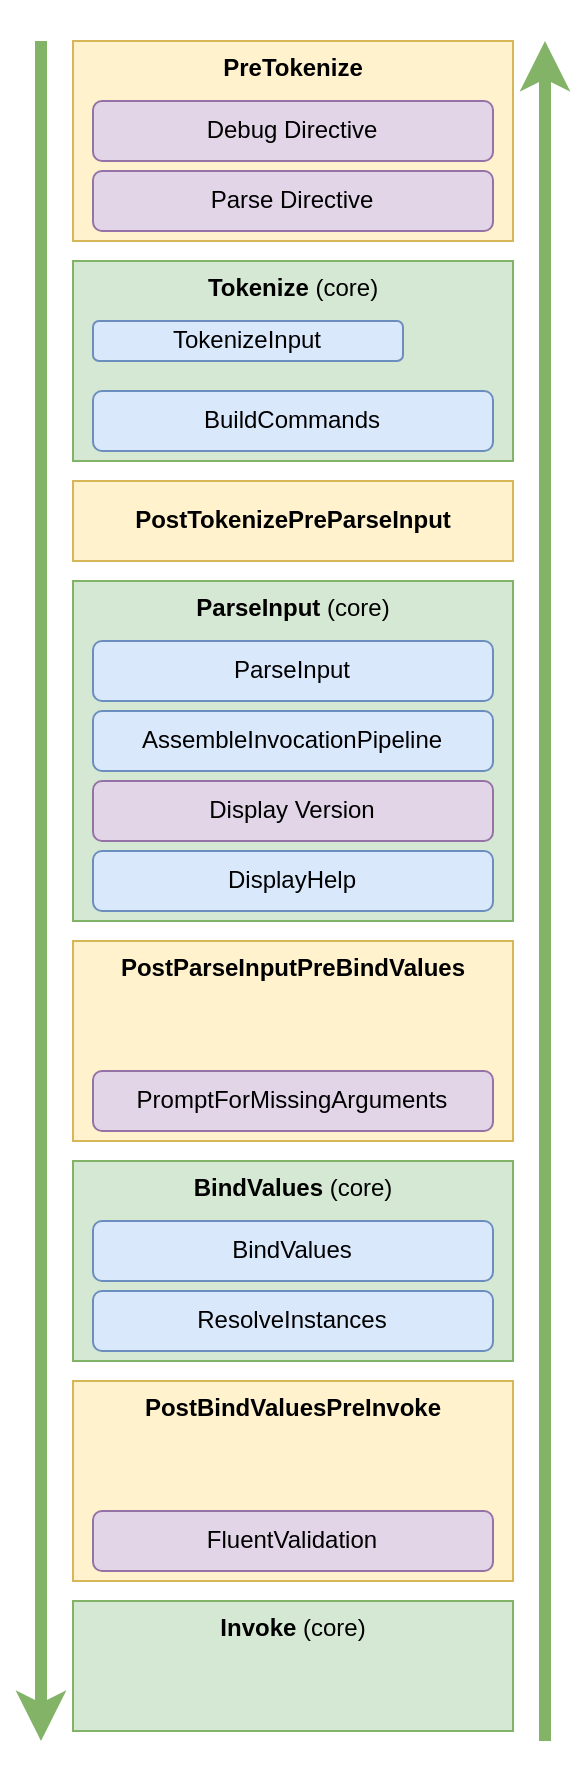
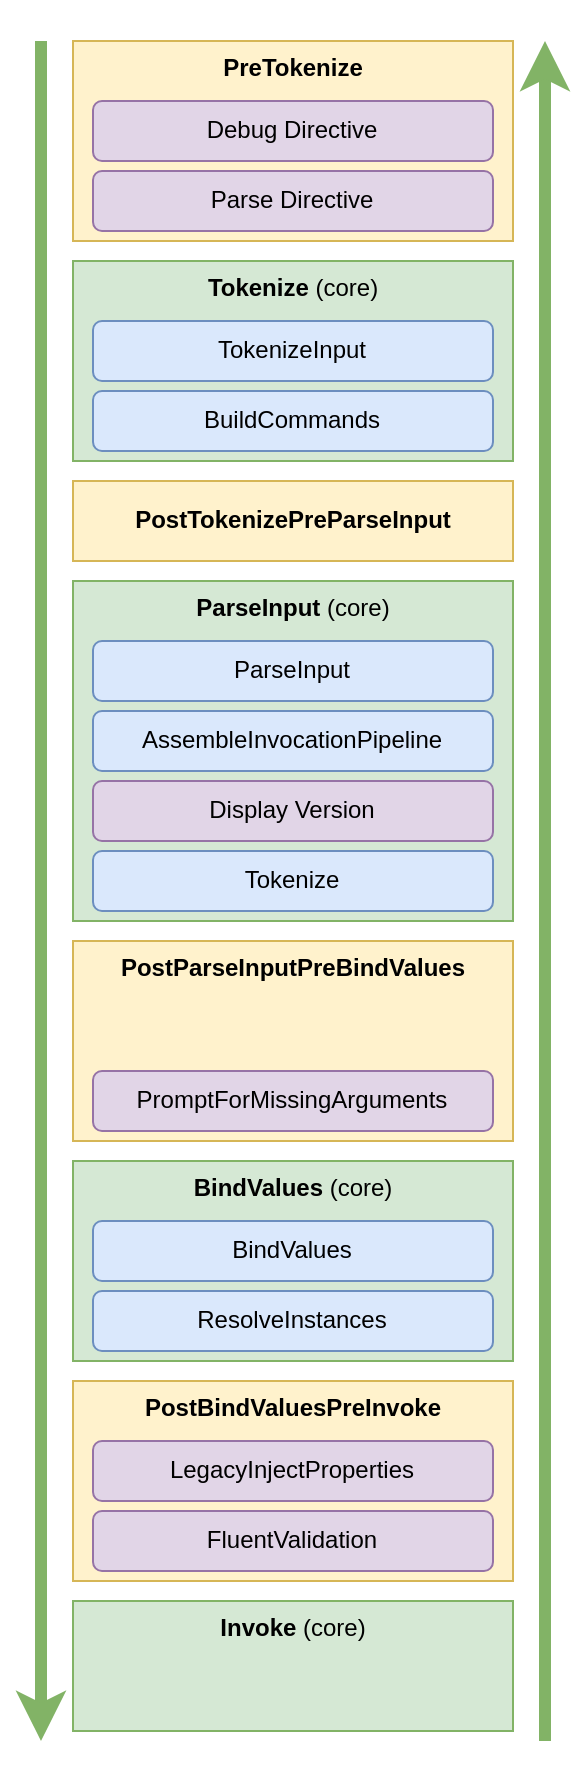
  <mxCell id="0" />
  <mxCell id="1" parent="0" />
  <mxCell id="2" value="PostParseInputPreBindValues" style="rounded=0;html=1;fillColor=#fff2cc;strokeColor=#d6b656;labelPosition=center;verticalLabelPosition=middle;align=center;verticalAlign=top;textDirection=ltr;fontStyle=1" parent="1" vertex="1"><mxGeometry x="36" y="470" width="220" height="100" as="geometry" /></mxCell>
  <mxCell id="3" value="&lt;b&gt;Tokenize &lt;/b&gt;(core)" style="rounded=0;html=1;fillColor=#d5e8d4;strokeColor=#82b366;labelPosition=center;verticalLabelPosition=middle;align=center;verticalAlign=top;textDirection=ltr;" parent="1" vertex="1"><mxGeometry x="36" y="130" width="220" height="100" as="geometry" /></mxCell>
  <mxCell id="4" value="&lt;b&gt;PostTokenizePreParseInput&lt;/b&gt;" style="rounded=0;html=1;fillColor=#fff2cc;strokeColor=#d6b656;labelPosition=center;verticalLabelPosition=middle;align=center;verticalAlign=middle;textDirection=ltr;" parent="1" vertex="1"><mxGeometry x="36" y="240" width="220" height="40" as="geometry" /></mxCell>
  <mxCell id="5" value="" style="endArrow=classic;html=1;fontSize=14;strokeWidth=6;fillColor=#d5e8d4;strokeColor=#82b366;" parent="1" edge="1"><mxGeometry width="50" height="50" relative="1" as="geometry"><mxPoint x="20" y="20" as="sourcePoint" /><mxPoint x="20" y="870" as="targetPoint" /></mxGeometry></mxCell>
  <mxCell id="6" value="" style="endArrow=classic;html=1;fontSize=14;strokeWidth=6;fillColor=#d5e8d4;strokeColor=#82b366;" parent="1" edge="1"><mxGeometry width="50" height="50" relative="1" as="geometry"><mxPoint x="272" y="870" as="sourcePoint" /><mxPoint x="272" y="20" as="targetPoint" /></mxGeometry></mxCell>
  <mxCell id="7" value="" style="group" parent="1" vertex="1" connectable="0"><mxGeometry x="36" y="20" width="220" height="100" as="geometry" /></mxCell>
  <mxCell id="8" value="&lt;b&gt;PreTokenize&lt;/b&gt;" style="rounded=0;html=1;fillColor=#fff2cc;strokeColor=#d6b656;labelPosition=center;verticalLabelPosition=middle;align=center;verticalAlign=top;textDirection=ltr;" parent="7" vertex="1"><mxGeometry width="220" height="100" as="geometry" /></mxCell>
  <mxCell id="9" value="Parse Directive" style="rounded=1;whiteSpace=wrap;html=1;fillColor=#e1d5e7;strokeColor=#9673a6;" parent="7" vertex="1"><mxGeometry x="10" y="65" width="200" height="30" as="geometry" /></mxCell>
  <mxCell id="10" value="Debug Directive" style="rounded=1;whiteSpace=wrap;html=1;fillColor=#e1d5e7;strokeColor=#9673a6;" parent="7" vertex="1"><mxGeometry x="10" y="30" width="200" height="30" as="geometry" /></mxCell>
  <mxCell id="11" value="" style="group" parent="1" vertex="1" connectable="0"><mxGeometry x="36" y="800" width="220" height="65" as="geometry" /></mxCell>
  <mxCell id="12" value="Invoke&lt;b&gt;&amp;nbsp;&lt;/b&gt;&lt;span style=&quot;font-weight: 400&quot;&gt;(core)&lt;/span&gt;" style="rounded=0;html=1;fillColor=#d5e8d4;strokeColor=#82b366;labelPosition=center;verticalLabelPosition=middle;align=center;verticalAlign=top;textDirection=ltr;fontStyle=1" parent="11" vertex="1"><mxGeometry width="220" height="65" as="geometry" /></mxCell>
  <mxCell id="13" value="" style="group" parent="1" vertex="1" connectable="0"><mxGeometry x="36" y="690" width="220" height="100" as="geometry" /></mxCell>
  <mxCell id="14" value="PostBindValuesPreInvoke" style="rounded=0;html=1;fillColor=#fff2cc;strokeColor=#d6b656;labelPosition=center;verticalLabelPosition=middle;align=center;verticalAlign=top;textDirection=ltr;fontStyle=1" parent="13" vertex="1"><mxGeometry width="220" height="100" as="geometry" /></mxCell>
+ <mxCell id="15" value="LegacyInjectProperties" style="rounded=1;whiteSpace=wrap;html=1;fillColor=#e1d5e7;strokeColor=#9673a6;" parent="13" vertex="1"><mxGeometry x="10" y="30" width="200" height="30" as="geometry" /></mxCell>
  <mxCell id="16" value="FluentValidation" style="rounded=1;whiteSpace=wrap;html=1;fillColor=#e1d5e7;strokeColor=#9673a6;" parent="13" vertex="1"><mxGeometry x="10" y="65" width="200" height="30" as="geometry" /></mxCell>
  <mxCell id="17" value="&lt;b&gt;ParseInput&lt;/b&gt;&lt;b&gt;&amp;nbsp;&lt;/b&gt;(core)&lt;b&gt;&lt;br&gt;&lt;span style=&quot;font-family: &amp;#34;helvetica&amp;#34; , &amp;#34;arial&amp;#34; , sans-serif ; font-size: 0px&quot;&gt;%3CmxGraphModel%3E%3Croot%3E%3CmxCell%20id%3D%220%22%2F%3E%3CmxCell%20id%3D%221%22%20parent%3D%220%22%2F%3E%3CmxCell%20id%3D%222%22%20value%3D%22PostBuild%26lt%3Bbr%26gt%3BPreParseInput%22%20style%3D%22rounded%3D0%3Bhtml%3D1%3BfillColor%3D%23fff2cc%3BstrokeColor%3D%23d6b656%3BlabelPosition%3Dleft%3BverticalLabelPosition%3Dmiddle%3Balign%3Dright%3BverticalAlign%3Dmiddle%3BtextDirection%3Dltr%3B%22%20vertex%3D%221%22%20parent%3D%221%22%3E%3CmxGeometry%20x%3D%22425%22%20y%3D%22561.818%22%20width%3D%22255%22%20height%3D%2270%22%20as%3D%22geometry%22%2F%3E%3C%2FmxCell%3E%3C%2Froot%3E%3C%2FmxGraphModel%3E&lt;/span&gt;&lt;/b&gt;" style="rounded=0;html=1;fillColor=#d5e8d4;strokeColor=#82b366;labelPosition=center;verticalLabelPosition=middle;align=center;verticalAlign=top;textDirection=ltr;" parent="1" vertex="1"><mxGeometry x="36" y="290" width="220" height="170" as="geometry" /></mxCell>
  <mxCell id="18" value="ParseInput" style="rounded=1;whiteSpace=wrap;html=1;fillColor=#dae8fc;strokeColor=#6c8ebf;" parent="1" vertex="1"><mxGeometry x="46" y="320" width="200" height="30" as="geometry" /></mxCell>
  <mxCell id="19" value="AssembleInvocationPipeline" style="rounded=1;whiteSpace=wrap;html=1;fillColor=#dae8fc;strokeColor=#6c8ebf;" parent="1" vertex="1"><mxGeometry x="46" y="355" width="200" height="30" as="geometry" /></mxCell>
  <mxCell id="20" value="" style="group" parent="1" vertex="1" connectable="0"><mxGeometry x="36" y="580" width="220" height="100" as="geometry" /></mxCell>
  <mxCell id="21" value="" style="group" parent="20" vertex="1" connectable="0"><mxGeometry width="220" height="100" as="geometry" /></mxCell>
  <mxCell id="22" value="BindValues&lt;b&gt;&amp;nbsp;&lt;/b&gt;&lt;span style=&quot;font-weight: 400&quot;&gt;(core)&lt;/span&gt;" style="rounded=0;html=1;fillColor=#d5e8d4;strokeColor=#82b366;labelPosition=center;verticalLabelPosition=middle;align=center;verticalAlign=top;textDirection=ltr;fontStyle=1" parent="21" vertex="1"><mxGeometry width="220" height="100" as="geometry" /></mxCell>
  <mxCell id="23" value="BindValues" style="rounded=1;whiteSpace=wrap;html=1;fillColor=#dae8fc;strokeColor=#6c8ebf;" parent="21" vertex="1"><mxGeometry x="10" y="30" width="200" height="30" as="geometry" /></mxCell>
  <mxCell id="24" value="ResolveInstances" style="rounded=1;whiteSpace=wrap;html=1;fillColor=#dae8fc;strokeColor=#6c8ebf;" parent="21" vertex="1"><mxGeometry x="10" y="65" width="200" height="30" as="geometry" /></mxCell>
  <mxCell id="25" value="PromptForMissingArguments" style="rounded=1;whiteSpace=wrap;html=1;fillColor=#e1d5e7;strokeColor=#9673a6;" parent="1" vertex="1"><mxGeometry x="46" y="535" width="200" height="30" as="geometry" /></mxCell>
  <mxCell id="26" value="Display Version" style="rounded=1;whiteSpace=wrap;html=1;fillColor=#e1d5e7;strokeColor=#9673a6;" parent="1" vertex="1"><mxGeometry x="46" y="390" width="200" height="30" as="geometry" /></mxCell>
- <mxCell id="27" value="DisplayHelp" style="rounded=1;whiteSpace=wrap;html=1;fillColor=#dae8fc;strokeColor=#6c8ebf;" parent="1" vertex="1"><mxGeometry x="46" y="425" width="200" height="30" as="geometry" /></mxCell>
+ <mxCell id="27" value="Tokenize" style="rounded=1;whiteSpace=wrap;html=1;fillColor=#dae8fc;strokeColor=#6c8ebf;" parent="1" vertex="1"><mxGeometry x="46" y="425" width="200" height="30" as="geometry" /></mxCell>
  <mxCell id="28" value="BuildCommands" style="rounded=1;whiteSpace=wrap;html=1;fillColor=#dae8fc;strokeColor=#6c8ebf;" vertex="1" parent="1"><mxGeometry x="46" y="195" width="200" height="30" as="geometry" /></mxCell>
- <mxCell id="29" value="TokenizeInput" style="rounded=1;whiteSpace=wrap;html=1;fillColor=#dae8fc;strokeColor=#6c8ebf;" parent="1" vertex="1"><mxGeometry x="46" y="160" width="155" height="20" as="geometry" /></mxCell>
+ <mxCell id="29" value="TokenizeInput" style="rounded=1;whiteSpace=wrap;html=1;fillColor=#dae8fc;strokeColor=#6c8ebf;" parent="1" vertex="1"><mxGeometry x="46" y="160" width="200" height="30" as="geometry" /></mxCell>
